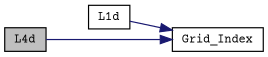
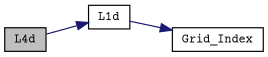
  digraph {
    fontname="Courier Prime"
    rankdir=LR
    node [color=black fillcolor=white fontname="Courier Prime" fontsize=10 shape=record style=filled]
    edge [color=midnightblue fontname="Courier Prime" fontsize=10 labelfontname=Helvetica labelfontsize=10 style=solid]
    n1 [fillcolor=grey75 fontcolor=black height=0.2 label=L4d width=0.4]
    n2 [height=0.2 label=L1d width=0.4]
    n3 [height=0.2 label=Grid_Index width=0.4]
-   n1 -> n3
+   n1 -> n2
    n2 -> n3
  }
